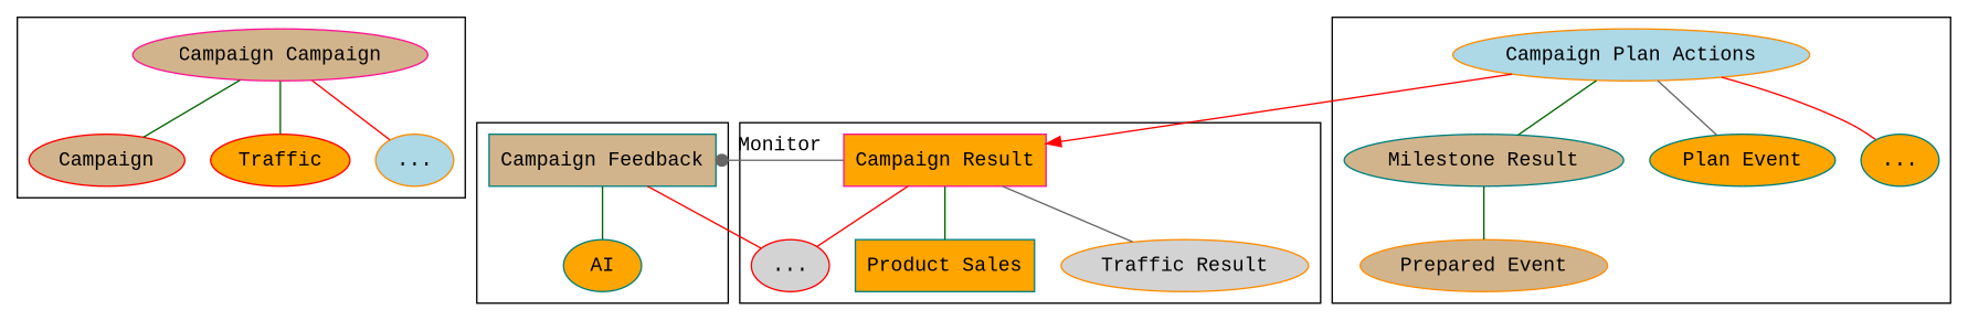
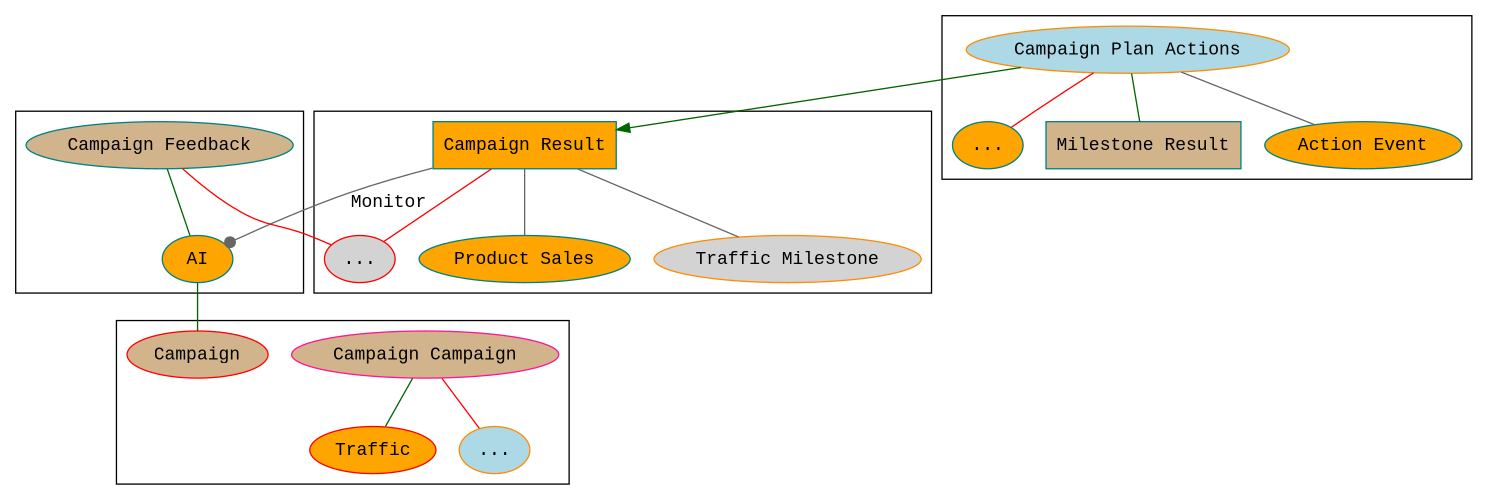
  digraph {
    fontname="Liberation Mono"
    node [color=teal fillcolor=orange fontname="Liberation Mono" style=filled]
    edge [color=darkgreen dir=none fontname="Liberation Mono"]
    n1 [color=deeppink fillcolor=tan label="Campaign Campaign"]
    n2 [color=red fillcolor=tan label=Campaign]
    Traffic [color=red]
    n4 [color=darkorange fillcolor=lightblue label="..."]
-   n5 [color=deeppink label="Campaign Result" shape=box]
-   "Product Sales" [shape=box]
-   "Traffic Result" [color=darkorange fillcolor=lightgrey]
+   n5 [label="Campaign Result" shape=box]
+   "Product Sales"
+   "Traffic Result" [color=darkorange fillcolor=lightgrey label="Traffic Milestone"]
    n8 [color=red fillcolor=lightgrey label="..."]
-   "Milestone Result" [fillcolor=tan]
-   "Prepared Event" [color=darkorange fillcolor=tan]
+   "Milestone Result" [fillcolor=tan shape=box]
    n11 [color=darkorange fillcolor=lightblue label="Campaign Plan Actions" shape=ellipse]
-   "Action Event" [label="Plan Event"]
+   "Action Event"
    n13 [label="..."]
-   n14 [fillcolor=tan label="Campaign Feedback" shape=box]
+   n14 [fillcolor=tan label="Campaign Feedback" shape=ellipse]
    AI
    subgraph cluster_1 {
      n1
      n2
      Traffic
      n4
    }
    subgraph cluster_2 {
      n5
      "Product Sales"
      "Traffic Result"
      n8
    }
    subgraph cluster_3 {
      "Milestone Result"
-     "Prepared Event"
      n11
      "Action Event"
      n13
      subgraph cluster_4 {
        label="Support Domain"
      }
    }
    subgraph cluster_5 {
      n14
      AI
    }
-   n1 -> n2
+   AI -> n2
    n1 -> Traffic
    n1 -> n4 [color=red]
-   n5 -> "Product Sales"
+   n5 -> "Product Sales" [color=gray40]
    n5 -> "Traffic Result" [color=gray40]
    n5 -> n8 [color=red]
-   n5 -> n14 [arrowhead=dot color=gray40 label=Monitor dir=""]
-   "Milestone Result" -> "Prepared Event"
-   n11 -> n5 [arrowhead=normal color=red dir=""]
+   n5 -> AI [arrowhead=dot color=gray40 label=Monitor dir=""]
+   n11 -> n5 [arrowhead=normal dir=""]
    n11 -> "Milestone Result"
    n11 -> "Action Event" [color=gray40]
    n11 -> n13 [color=red]
    n14 -> n8 [color=red]
    n14 -> AI
  }
